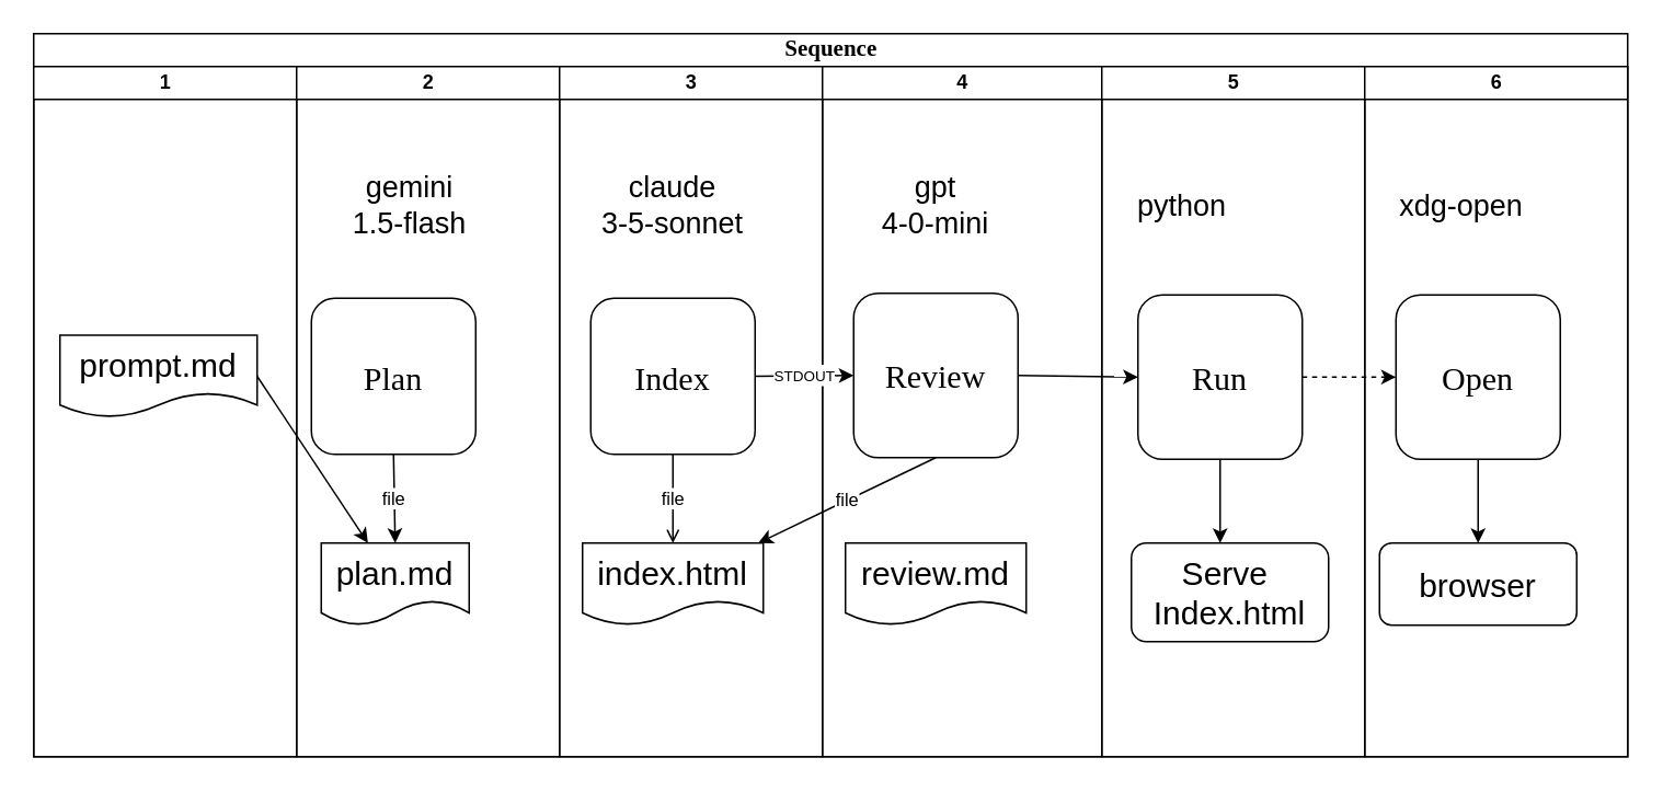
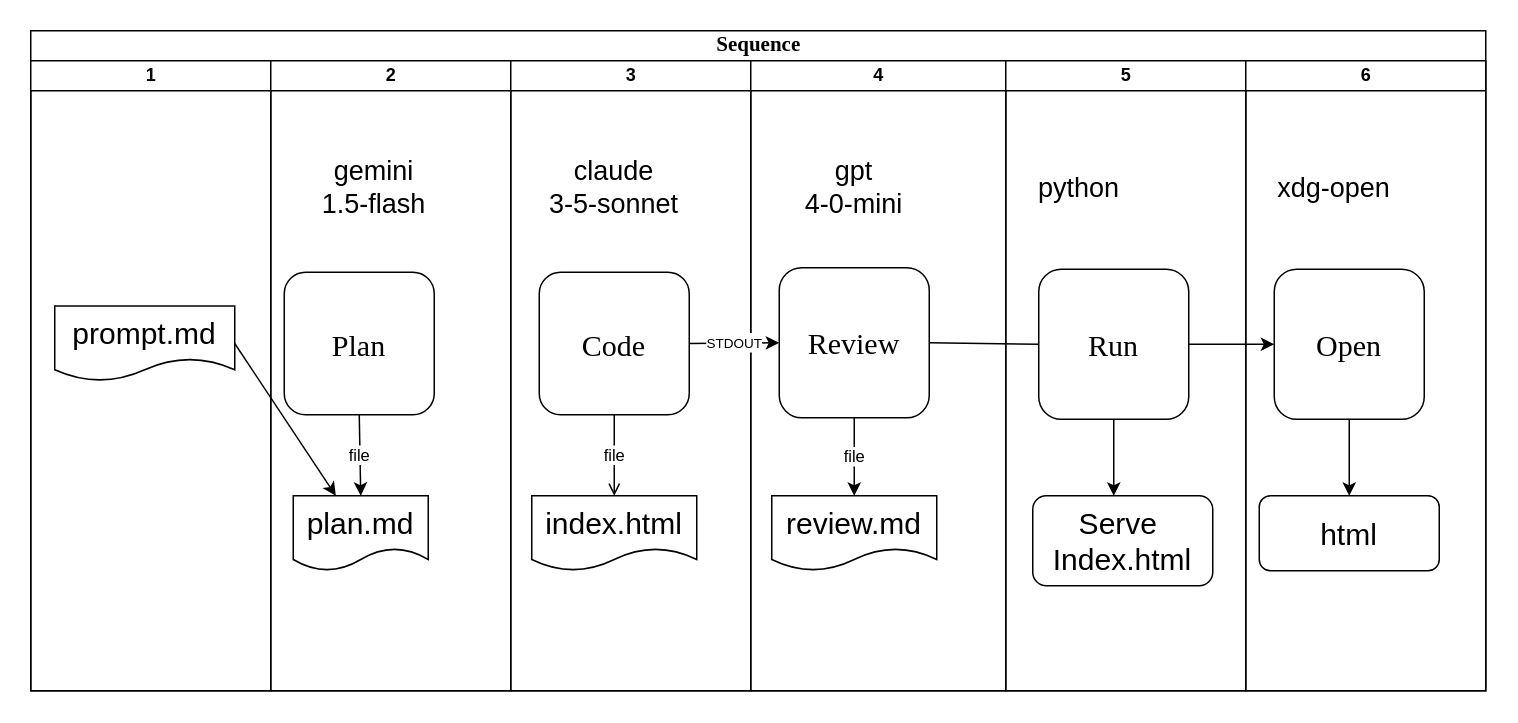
  <mxCell id="0" />
  <mxCell id="1" parent="0" />
  <mxCell id="2" value="&lt;font style=&quot;font-size: 14px;&quot;&gt;Sequence&lt;/font&gt;" style="swimlane;html=1;childLayout=stackLayout;startSize=20;rounded=0;shadow=0;labelBackgroundColor=none;strokeWidth=1;fontFamily=Verdana;fontSize=8;align=center;" parent="1" vertex="1"><mxGeometry x="20" y="20" width="970" height="440" as="geometry" /></mxCell>
  <mxCell id="3" value="1" style="swimlane;html=1;startSize=20;" parent="2" vertex="1"><mxGeometry y="20" width="160" height="420" as="geometry" /></mxCell>
  <mxCell id="4" value="&lt;font style=&quot;font-size: 20px;&quot;&gt;Plan&lt;/font&gt;" style="rounded=1;whiteSpace=wrap;html=1;shadow=0;labelBackgroundColor=none;strokeWidth=1;fontFamily=Verdana;fontSize=8;align=center;" parent="3" vertex="1"><mxGeometry x="169" y="141" width="100" height="95" as="geometry" /></mxCell>
  <mxCell id="5" value="gemini&lt;div&gt;1.5-flash&lt;/div&gt;" style="text;html=1;align=center;verticalAlign=middle;whiteSpace=wrap;rounded=0;fontSize=18;" vertex="1" parent="3"><mxGeometry x="159" y="70" width="140" height="30" as="geometry" /></mxCell>
  <mxCell id="6" value="plan.md" style="shape=document;whiteSpace=wrap;html=1;boundedLbl=1;fontSize=20;" vertex="1" parent="3"><mxGeometry x="175" y="290" width="90" height="50" as="geometry" /></mxCell>
  <mxCell id="7" value="file" style="endArrow=classic;html=1;rounded=0;exitX=0.5;exitY=1;exitDx=0;exitDy=0;entryX=0.5;entryY=0;entryDx=0;entryDy=0;" edge="1" parent="3" source="4" target="6"><mxGeometry width="50" height="50" relative="1" as="geometry"><mxPoint x="569" y="300" as="sourcePoint" /><mxPoint x="619" y="250" as="targetPoint" /></mxGeometry></mxCell>
  <mxCell id="8" value="prompt.md" style="shape=document;whiteSpace=wrap;html=1;boundedLbl=1;fontSize=20;" vertex="1" parent="3"><mxGeometry x="16" y="163.5" width="120" height="50" as="geometry" /></mxCell>
  <mxCell id="9" value="" style="endArrow=classic;html=1;rounded=0;exitX=1;exitY=0.5;exitDx=0;exitDy=0;" edge="1" parent="3" source="8" target="6"><mxGeometry width="50" height="50" relative="1" as="geometry"><mxPoint x="420" y="280" as="sourcePoint" /><mxPoint x="470" y="230" as="targetPoint" /></mxGeometry></mxCell>
  <mxCell id="10" value="2" style="swimlane;html=1;startSize=20;" parent="2" vertex="1"><mxGeometry x="160" y="20" width="160" height="420" as="geometry" /></mxCell>
- <mxCell id="11" value="&lt;font style=&quot;font-size: 20px;&quot;&gt;Index&lt;/font&gt;" style="rounded=1;whiteSpace=wrap;html=1;shadow=0;labelBackgroundColor=none;strokeWidth=1;fontFamily=Verdana;fontSize=8;align=center;" parent="10" vertex="1"><mxGeometry x="179" y="141" width="100" height="95" as="geometry" /></mxCell>
+ <mxCell id="11" value="&lt;font style=&quot;font-size: 20px;&quot;&gt;Code&lt;/font&gt;" style="rounded=1;whiteSpace=wrap;html=1;shadow=0;labelBackgroundColor=none;strokeWidth=1;fontFamily=Verdana;fontSize=8;align=center;" parent="10" vertex="1"><mxGeometry x="179" y="141" width="100" height="95" as="geometry" /></mxCell>
  <mxCell id="12" value="claude&lt;div&gt;3-5-sonnet&lt;/div&gt;" style="text;html=1;align=center;verticalAlign=middle;whiteSpace=wrap;rounded=0;fontSize=18;" vertex="1" parent="10"><mxGeometry x="159" y="70" width="140" height="30" as="geometry" /></mxCell>
  <mxCell id="13" value="&lt;font style=&quot;font-size: 20px;&quot;&gt;index.html&lt;/font&gt;" style="shape=document;whiteSpace=wrap;html=1;boundedLbl=1;" vertex="1" parent="10"><mxGeometry x="174" y="290" width="110" height="50" as="geometry" /></mxCell>
  <mxCell id="14" value="file" style="endArrow=open;html=1;rounded=0;exitX=0.5;exitY=1;exitDx=0;exitDy=0;entryX=0.5;entryY=0;entryDx=0;entryDy=0;" edge="1" parent="10" source="11" target="13"><mxGeometry width="50" height="50" relative="1" as="geometry"><mxPoint x="409" y="300" as="sourcePoint" /><mxPoint x="459" y="250" as="targetPoint" /></mxGeometry></mxCell>
  <mxCell id="15" value="3" style="swimlane;html=1;startSize=20;" parent="2" vertex="1"><mxGeometry x="320" y="20" width="160" height="420" as="geometry" /></mxCell>
  <mxCell id="16" value="&lt;font style=&quot;font-size: 20px;&quot;&gt;Review&lt;/font&gt;" style="rounded=1;whiteSpace=wrap;html=1;shadow=0;labelBackgroundColor=none;strokeWidth=1;fontFamily=Verdana;fontSize=8;align=center;" vertex="1" parent="15"><mxGeometry x="179" y="138" width="100" height="100" as="geometry" /></mxCell>
  <mxCell id="17" value="gpt&lt;div&gt;4-0-mini&lt;/div&gt;" style="text;html=1;align=center;verticalAlign=middle;whiteSpace=wrap;rounded=0;fontSize=18;" vertex="1" parent="15"><mxGeometry x="159" y="70" width="140" height="30" as="geometry" /></mxCell>
  <mxCell id="18" value="&lt;font style=&quot;font-size: 20px;&quot;&gt;review.md&lt;/font&gt;" style="shape=document;whiteSpace=wrap;html=1;boundedLbl=1;" vertex="1" parent="15"><mxGeometry x="174" y="290" width="110" height="50" as="geometry" /></mxCell>
- <mxCell id="19" value="file" style="endArrow=classic;html=1;rounded=0;exitX=0.5;exitY=1;exitDx=0;exitDy=0;" edge="1" parent="15" source="16" target="13"><mxGeometry width="50" height="50" relative="1" as="geometry"><mxPoint x="249" y="300" as="sourcePoint" /><mxPoint x="299" y="250" as="targetPoint" /></mxGeometry></mxCell>
+ <mxCell id="19" value="file" style="endArrow=classic;html=1;rounded=0;exitX=0.5;exitY=1;exitDx=0;exitDy=0;entryX=0.5;entryY=0;entryDx=0;entryDy=0;" edge="1" parent="15" source="16" target="18"><mxGeometry width="50" height="50" relative="1" as="geometry"><mxPoint x="249" y="300" as="sourcePoint" /><mxPoint x="299" y="250" as="targetPoint" /></mxGeometry></mxCell>
  <mxCell id="20" value="4" style="swimlane;html=1;startSize=20;" parent="2" vertex="1"><mxGeometry x="480" y="20" width="170" height="420" as="geometry" /></mxCell>
  <mxCell id="21" value="&lt;font style=&quot;font-size: 20px;&quot;&gt;Run&lt;/font&gt;" style="rounded=1;whiteSpace=wrap;html=1;shadow=0;labelBackgroundColor=none;strokeWidth=1;fontFamily=Verdana;fontSize=8;align=center;" vertex="1" parent="20"><mxGeometry x="192" y="139" width="100" height="100" as="geometry" /></mxCell>
  <mxCell id="22" value="python" style="text;html=1;align=center;verticalAlign=middle;whiteSpace=wrap;rounded=0;fontSize=18;" vertex="1" parent="20"><mxGeometry x="149" y="70" width="140" height="30" as="geometry" /></mxCell>
  <mxCell id="23" value="" style="endArrow=classic;html=1;rounded=0;exitX=0.5;exitY=1;exitDx=0;exitDy=0;" edge="1" parent="20" source="21"><mxGeometry width="50" height="50" relative="1" as="geometry"><mxPoint x="234" y="239" as="sourcePoint" /><mxPoint x="242" y="290" as="targetPoint" /></mxGeometry></mxCell>
  <mxCell id="24" value="&lt;font style=&quot;font-size: 20px;&quot;&gt;Serve&amp;nbsp;&lt;/font&gt;&lt;div&gt;&lt;font style=&quot;font-size: 20px;&quot;&gt;Index.html&lt;/font&gt;&lt;/div&gt;" style="rounded=1;whiteSpace=wrap;html=1;" vertex="1" parent="20"><mxGeometry x="188" y="290" width="120" height="60" as="geometry" /></mxCell>
  <mxCell id="25" value="&lt;span style=&quot;color: rgb(0, 0, 0); font-family: Helvetica; font-size: 9px; font-style: normal; font-variant-ligatures: normal; font-variant-caps: normal; font-weight: 400; letter-spacing: normal; orphans: 2; text-align: center; text-indent: 0px; text-transform: none; widows: 2; word-spacing: 0px; -webkit-text-stroke-width: 0px; white-space: nowrap; background-color: rgb(255, 255, 255); text-decoration-thickness: initial; text-decoration-style: initial; text-decoration-color: initial; display: inline !important; float: none;&quot;&gt;STDOUT&lt;/span&gt;" style="endArrow=classic;html=1;rounded=0;exitX=1;exitY=0.5;exitDx=0;exitDy=0;entryX=0;entryY=0.5;entryDx=0;entryDy=0;" edge="1" parent="2" source="11" target="16"><mxGeometry width="50" height="50" relative="1" as="geometry"><mxPoint x="599" y="636" as="sourcePoint" /><mxPoint x="649" y="586" as="targetPoint" /></mxGeometry></mxCell>
- <mxCell id="26" value="" style="endArrow=classic;html=1;rounded=0;exitX=1;exitY=0.5;exitDx=0;exitDy=0;entryX=0;entryY=0.5;entryDx=0;entryDy=0;" edge="1" parent="2" source="16" target="21"><mxGeometry width="50" height="50" relative="1" as="geometry"><mxPoint x="449" y="219" as="sourcePoint" /><mxPoint x="509" y="218" as="targetPoint" /></mxGeometry></mxCell>
+ <mxCell id="26" value="" style="endArrow=none;html=1;rounded=0;exitX=1;exitY=0.5;exitDx=0;exitDy=0;entryX=0;entryY=0.5;entryDx=0;entryDy=0;" edge="1" parent="2" source="16" target="21"><mxGeometry width="50" height="50" relative="1" as="geometry"><mxPoint x="449" y="219" as="sourcePoint" /><mxPoint x="509" y="218" as="targetPoint" /></mxGeometry></mxCell>
  <mxCell id="27" value="5" style="swimlane;html=1;startSize=20;" vertex="1" parent="1"><mxGeometry x="670" y="40" width="160" height="420" as="geometry" /></mxCell>
  <mxCell id="28" value="&lt;font style=&quot;font-size: 20px;&quot;&gt;Open&lt;/font&gt;" style="rounded=1;whiteSpace=wrap;html=1;shadow=0;labelBackgroundColor=none;strokeWidth=1;fontFamily=Verdana;fontSize=8;align=center;" vertex="1" parent="27"><mxGeometry x="179" y="139" width="100" height="100" as="geometry" /></mxCell>
  <mxCell id="29" value="xdg-open" style="text;html=1;align=center;verticalAlign=middle;whiteSpace=wrap;rounded=0;fontSize=18;" vertex="1" parent="27"><mxGeometry x="149" y="70" width="140" height="30" as="geometry" /></mxCell>
  <mxCell id="30" value="" style="endArrow=classic;html=1;rounded=0;exitX=0.5;exitY=1;exitDx=0;exitDy=0;entryX=0.5;entryY=0;entryDx=0;entryDy=0;" edge="1" parent="27" source="28"><mxGeometry width="50" height="50" relative="1" as="geometry"><mxPoint x="89" y="300" as="sourcePoint" /><mxPoint x="229" y="290" as="targetPoint" /></mxGeometry></mxCell>
- <mxCell id="31" value="&lt;font style=&quot;font-size: 20px;&quot;&gt;browser&lt;/font&gt;" style="rounded=1;whiteSpace=wrap;html=1;" vertex="1" parent="27"><mxGeometry x="169" y="290" width="120" height="50" as="geometry" /></mxCell>
- <mxCell id="32" value="" style="endArrow=classic;html=1;rounded=0;entryX=0;entryY=0.5;entryDx=0;entryDy=0;exitX=1;exitY=0.5;exitDx=0;exitDy=0;dashed=1;" edge="1" parent="1" source="21" target="28"><mxGeometry width="50" height="50" relative="1" as="geometry"><mxPoint x="589" y="320" as="sourcePoint" /><mxPoint x="639" y="270" as="targetPoint" /></mxGeometry></mxCell>
+ <mxCell id="31" value="&lt;font style=&quot;font-size: 20px;&quot;&gt;html&lt;/font&gt;" style="rounded=1;whiteSpace=wrap;html=1;" vertex="1" parent="27"><mxGeometry x="169" y="290" width="120" height="50" as="geometry" /></mxCell>
+ <mxCell id="32" value="" style="endArrow=classic;html=1;rounded=0;entryX=0;entryY=0.5;entryDx=0;entryDy=0;exitX=1;exitY=0.5;exitDx=0;exitDy=0;" edge="1" parent="1" source="21" target="28"><mxGeometry width="50" height="50" relative="1" as="geometry"><mxPoint x="589" y="320" as="sourcePoint" /><mxPoint x="639" y="270" as="targetPoint" /></mxGeometry></mxCell>
  <mxCell id="33" value="6" style="swimlane;html=1;startSize=20;" vertex="1" parent="1"><mxGeometry x="830" y="40" width="160" height="420" as="geometry" /></mxCell>
